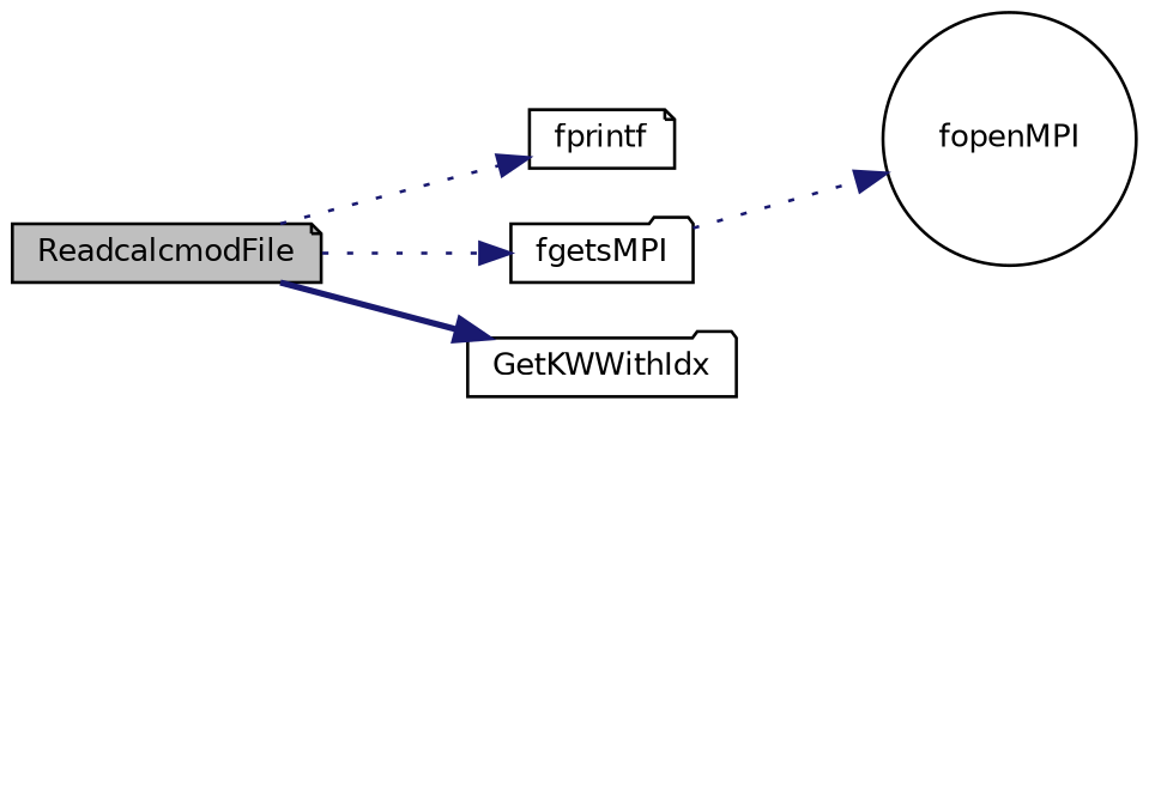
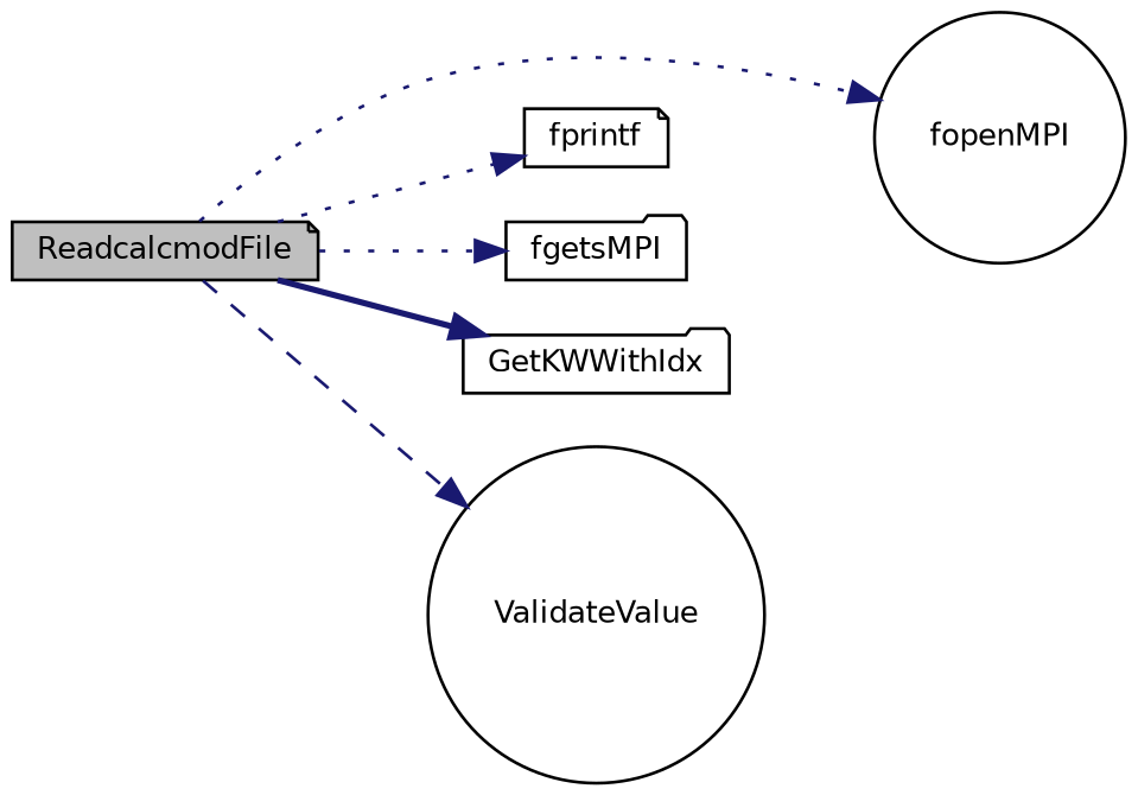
  digraph {
    rankdir=LR
    node [color=black fillcolor=white fontname=Helvetica fontsize=10 shape=note style=filled]
    edge [color=midnightblue fontname=Helvetica fontsize=10 labelfontname=Helvetica labelfontsize=10 style=dotted]
    n1 [fillcolor=grey75 fontcolor=black height=0.2 label=ReadcalcmodFile width=0.4]
    n2 [height=0.2 label=fopenMPI shape=circle width=0.4]
    n3 [height=0.2 label=fprintf width=0.4]
    n4 [height=0.2 label=fgetsMPI shape=folder width=0.4]
    n5 [height=0.2 label=GetKWWithIdx shape=folder width=0.4]
-   n4 -> n2
+   n6 [height=0.2 label=ValidateValue shape=circle width=0.4]
+   n1 -> n2
    n1 -> n3
    n1 -> n4
    n1 -> n5 [style=bold]
+   n1 -> n6 [style=dashed]
  }
